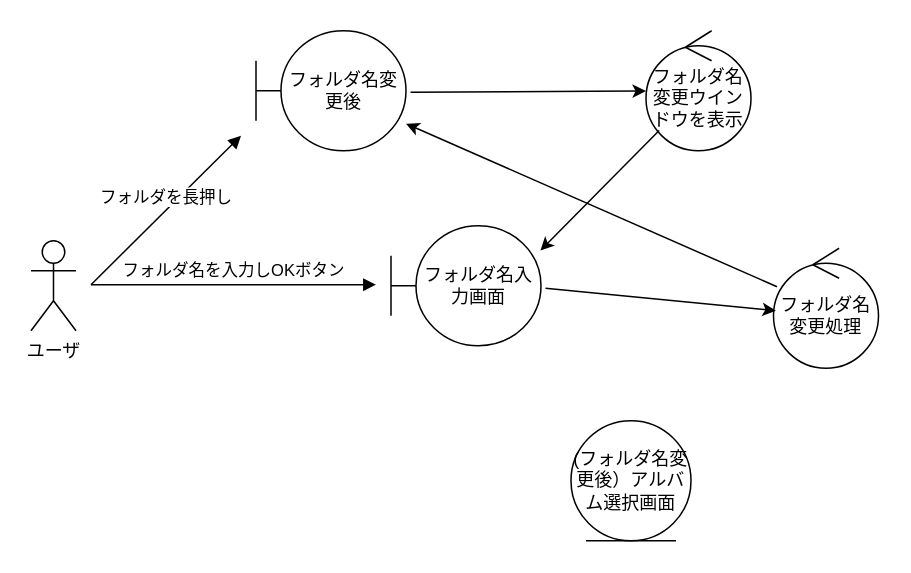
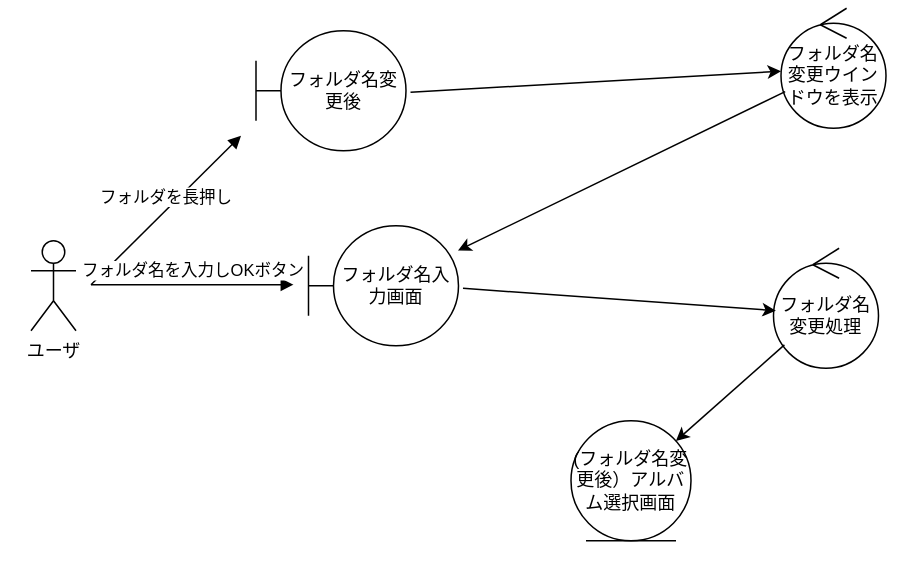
  <mxCell id="0" />
  <mxCell id="1" parent="0" />
  <mxCell id="2" value="ユーザ" style="shape=umlActor;verticalLabelPosition=bottom;verticalAlign=top;html=1;outlineConnect=0;" vertex="1" parent="1"><mxGeometry x="20" y="160" width="30" height="60" as="geometry" /></mxCell>
  <mxCell id="3" value="フォルダ名変更後" style="shape=umlBoundary;whiteSpace=wrap;html=1;" vertex="1" parent="1"><mxGeometry x="170" y="20" width="100" height="80" as="geometry" /></mxCell>
  <mxCell id="4" value="フォルダを長押し" style="html=1;verticalAlign=bottom;endArrow=block;" edge="1" parent="1"><mxGeometry width="80" relative="1" as="geometry"><mxPoint x="60" y="189.29" as="sourcePoint" /><mxPoint x="160" y="90" as="targetPoint" /></mxGeometry></mxCell>
- <mxCell id="5" value="フォルダ名変更ウインドウを表示" style="ellipse;shape=umlControl;whiteSpace=wrap;html=1;" vertex="1" parent="1"><mxGeometry x="430" y="20" width="70" height="80" as="geometry" /></mxCell>
- <mxCell id="6" value="フォルダ名入力画面" style="shape=umlBoundary;whiteSpace=wrap;html=1;" vertex="1" parent="1"><mxGeometry x="260" y="150" width="100" height="80" as="geometry" /></mxCell>
+ <mxCell id="5" value="フォルダ名変更ウインドウを表示" style="ellipse;shape=umlControl;whiteSpace=wrap;html=1;" vertex="1" parent="1"><mxGeometry x="520" y="5" width="70" height="80" as="geometry" /></mxCell>
+ <mxCell id="6" value="フォルダ名入力画面" style="shape=umlBoundary;whiteSpace=wrap;html=1;" vertex="1" parent="1"><mxGeometry x="205" y="150" width="100" height="80" as="geometry" /></mxCell>
  <mxCell id="7" value="フォルダ名を入力しOKボタン" style="html=1;verticalAlign=bottom;endArrow=block;entryX=-0.1;entryY=0.491;entryDx=0;entryDy=0;entryPerimeter=0;" edge="1" parent="1" target="6"><mxGeometry width="80" relative="1" as="geometry"><mxPoint x="60" y="189.29" as="sourcePoint" /><mxPoint x="140" y="189.29" as="targetPoint" /></mxGeometry></mxCell>
  <mxCell id="8" value="" style="endArrow=classic;html=1;" edge="1" parent="1" target="5"><mxGeometry width="50" height="50" relative="1" as="geometry"><mxPoint x="273" y="61" as="sourcePoint" /><mxPoint x="390" y="140" as="targetPoint" /></mxGeometry></mxCell>
  <mxCell id="9" value="" style="endArrow=classic;html=1;entryX=0.996;entryY=0.207;entryDx=0;entryDy=0;entryPerimeter=0;" edge="1" parent="1" source="5" target="6"><mxGeometry width="50" height="50" relative="1" as="geometry"><mxPoint x="340" y="190" as="sourcePoint" /><mxPoint x="390" y="140" as="targetPoint" /></mxGeometry></mxCell>
  <mxCell id="10" value="フォルダ名変更処理" style="ellipse;shape=umlControl;whiteSpace=wrap;html=1;" vertex="1" parent="1"><mxGeometry x="515" y="165" width="70" height="80" as="geometry" /></mxCell>
  <mxCell id="11" value="" style="endArrow=classic;html=1;exitX=1.03;exitY=0.521;exitDx=0;exitDy=0;exitPerimeter=0;entryX=0.023;entryY=0.52;entryDx=0;entryDy=0;entryPerimeter=0;" edge="1" parent="1" source="6" target="10"><mxGeometry width="50" height="50" relative="1" as="geometry"><mxPoint x="340" y="190" as="sourcePoint" /><mxPoint x="480" y="189" as="targetPoint" /></mxGeometry></mxCell>
  <mxCell id="12" value="(フォルダ名変更後）アルバム選択画面" style="ellipse;shape=umlEntity;whiteSpace=wrap;html=1;" vertex="1" parent="1"><mxGeometry x="380" y="280" width="80" height="80" as="geometry" /></mxCell>
- <mxCell id="13" value="" style="endArrow=classic;html=1;" edge="1" parent="1" source="10" target="3"><mxGeometry width="50" height="50" relative="1" as="geometry"><mxPoint x="320" y="160" as="sourcePoint" /><mxPoint x="370" y="110" as="targetPoint" /></mxGeometry></mxCell>
+ <mxCell id="13" value="" style="endArrow=classic;html=1;" edge="1" parent="1" source="10" target="12"><mxGeometry width="50" height="50" relative="1" as="geometry"><mxPoint x="320" y="160" as="sourcePoint" /><mxPoint x="370" y="110" as="targetPoint" /></mxGeometry></mxCell>
